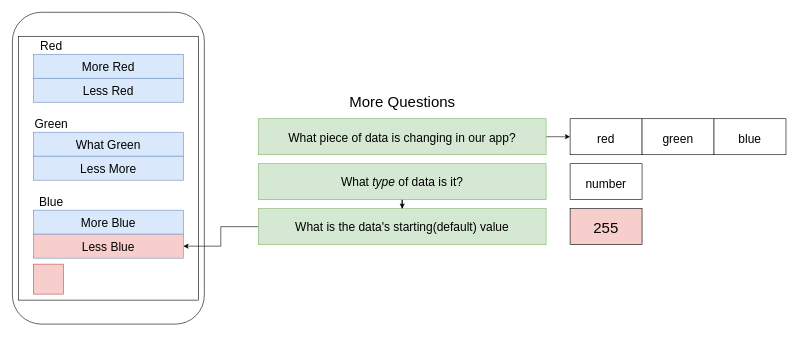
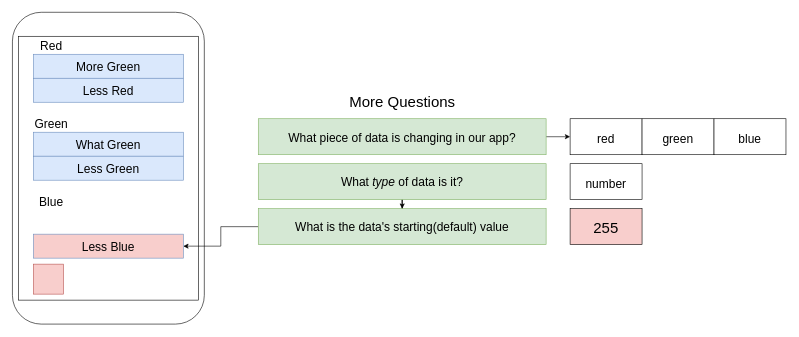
  <mxCell id="0" />
  <mxCell id="1" parent="0" />
  <mxCell id="2" value="" style="rounded=1;whiteSpace=wrap;html=1;" vertex="1" parent="1"><mxGeometry x="20" y="20" width="320" height="520" as="geometry" /></mxCell>
  <mxCell id="3" value="" style="rounded=0;whiteSpace=wrap;html=1;" vertex="1" parent="1"><mxGeometry x="30" y="60" width="300" height="440" as="geometry" /></mxCell>
- <mxCell id="4" value="&lt;font style=&quot;font-size: 20px&quot;&gt;More Red&lt;/font&gt;" style="rounded=0;whiteSpace=wrap;html=1;fillColor=#dae8fc;strokeColor=#6c8ebf;" vertex="1" parent="1"><mxGeometry x="55" y="90" width="250" height="40" as="geometry" /></mxCell>
+ <mxCell id="4" value="&lt;font style=&quot;font-size: 20px&quot;&gt;More Green&lt;/font&gt;" style="rounded=0;whiteSpace=wrap;html=1;fillColor=#dae8fc;strokeColor=#6c8ebf;" vertex="1" parent="1"><mxGeometry x="55" y="90" width="250" height="40" as="geometry" /></mxCell>
  <mxCell id="5" value="&lt;font style=&quot;font-size: 20px&quot;&gt;Less Red&lt;/font&gt;" style="rounded=0;whiteSpace=wrap;html=1;fillColor=#dae8fc;strokeColor=#6c8ebf;" vertex="1" parent="1"><mxGeometry x="55" y="130" width="250" height="40" as="geometry" /></mxCell>
  <mxCell id="6" value="&lt;font style=&quot;font-size: 20px&quot;&gt;What Green&lt;/font&gt;" style="rounded=0;whiteSpace=wrap;html=1;fillColor=#dae8fc;strokeColor=#6c8ebf;" vertex="1" parent="1"><mxGeometry x="55" y="220" width="250" height="40" as="geometry" /></mxCell>
- <mxCell id="7" value="&lt;font style=&quot;font-size: 20px&quot;&gt;Less More&lt;/font&gt;" style="rounded=0;whiteSpace=wrap;html=1;fillColor=#dae8fc;strokeColor=#6c8ebf;" vertex="1" parent="1"><mxGeometry x="55" y="260" width="250" height="40" as="geometry" /></mxCell>
- <mxCell id="8" value="&lt;font style=&quot;font-size: 20px&quot;&gt;More Blue&lt;/font&gt;" style="rounded=0;whiteSpace=wrap;html=1;fillColor=#dae8fc;strokeColor=#6c8ebf;" vertex="1" parent="1"><mxGeometry x="55" y="350" width="250" height="40" as="geometry" /></mxCell>
+ <mxCell id="7" value="&lt;font style=&quot;font-size: 20px&quot;&gt;Less Green&lt;/font&gt;" style="rounded=0;whiteSpace=wrap;html=1;fillColor=#dae8fc;strokeColor=#6c8ebf;" vertex="1" parent="1"><mxGeometry x="55" y="260" width="250" height="40" as="geometry" /></mxCell>
  <mxCell id="9" value="&lt;font style=&quot;font-size: 20px&quot;&gt;Less Blue&lt;/font&gt;" style="rounded=0;whiteSpace=wrap;html=1;fillColor=#f8cecc;strokeColor=#6c8ebf;" vertex="1" parent="1"><mxGeometry x="55" y="390" width="250" height="40" as="geometry" /></mxCell>
  <mxCell id="10" value="Red&lt;span style=&quot;color: rgba(0 , 0 , 0 , 0) ; font-family: monospace ; font-size: 0px&quot;&gt;%3CmxGraphModel%3E%3Croot%3E%3CmxCell%20id%3D%220%22%2F%3E%3CmxCell%20id%3D%221%22%20parent%3D%220%22%2F%3E%3CmxCell%20id%3D%222%22%20value%3D%22%26lt%3Bfont%20style%3D%26quot%3Bfont-size%3A%2020px%26quot%3B%26gt%3BMore%20Red%26lt%3B%2Ffont%26gt%3B%22%20style%3D%22rounded%3D0%3BwhiteSpace%3Dwrap%3Bhtml%3D1%3BfillColor%3D%23dae8fc%3BstrokeColor%3D%236c8ebf%3B%22%20vertex%3D%221%22%20parent%3D%221%22%3E%3CmxGeometry%20x%3D%22235%22%20y%3D%22250%22%20width%3D%22250%22%20height%3D%2240%22%20as%3D%22geometry%22%2F%3E%3C%2FmxCell%3E%3CmxCell%20id%3D%223%22%20value%3D%22%26lt%3Bfont%20style%3D%26quot%3Bfont-size%3A%2020px%26quot%3B%26gt%3BLess%20Red%26lt%3B%2Ffont%26gt%3B%22%20style%3D%22rounded%3D0%3BwhiteSpace%3Dwrap%3Bhtml%3D1%3BfillColor%3D%23dae8fc%3BstrokeColor%3D%236c8ebf%3B%22%20vertex%3D%221%22%20parent%3D%221%22%3E%3CmxGeometry%20x%3D%22235%22%20y%3D%22290%22%20width%3D%22250%22%20height%3D%2240%22%20as%3D%22geometry%22%2F%3E%3C%2FmxCell%3E%3C%2Froot%3E%3C%2FmxGraphModel%3E&lt;/span&gt;" style="text;html=1;strokeColor=none;fillColor=none;align=center;verticalAlign=middle;whiteSpace=wrap;rounded=0;fontSize=20;" vertex="1" parent="1"><mxGeometry x="55" y="60" width="60" height="30" as="geometry" /></mxCell>
  <mxCell id="11" value="Green" style="text;html=1;strokeColor=none;fillColor=none;align=center;verticalAlign=middle;whiteSpace=wrap;rounded=0;fontSize=20;" vertex="1" parent="1"><mxGeometry x="55" y="190" width="60" height="30" as="geometry" /></mxCell>
  <mxCell id="12" value="Blue" style="text;html=1;strokeColor=none;fillColor=none;align=center;verticalAlign=middle;whiteSpace=wrap;rounded=0;fontSize=20;" vertex="1" parent="1"><mxGeometry x="55" y="320" width="60" height="30" as="geometry" /></mxCell>
  <mxCell id="13" value="" style="whiteSpace=wrap;html=1;aspect=fixed;fontSize=20;fillColor=#f8cecc;strokeColor=#b85450;" vertex="1" parent="1"><mxGeometry x="55" y="440" width="50" height="50" as="geometry" /></mxCell>
  <mxCell id="14" value="&lt;font style=&quot;font-size: 25px&quot;&gt;More Questions&lt;/font&gt;" style="text;html=1;align=center;verticalAlign=middle;resizable=0;points=[];autosize=1;strokeColor=none;fillColor=none;fontSize=20;" vertex="1" parent="1"><mxGeometry x="570" y="152.5" width="200" height="30" as="geometry" /></mxCell>
  <mxCell id="15" value="" style="edgeStyle=orthogonalEdgeStyle;rounded=0;orthogonalLoop=1;jettySize=auto;html=1;fontSize=25;" edge="1" parent="1" source="16" target="21"><mxGeometry relative="1" as="geometry" /></mxCell>
  <mxCell id="16" value="What piece of data is changing in our app?" style="rounded=0;whiteSpace=wrap;html=1;fontSize=20;fillColor=#d5e8d4;strokeColor=#82b366;" vertex="1" parent="1"><mxGeometry x="430" y="197.5" width="480" height="60" as="geometry" /></mxCell>
  <mxCell id="17" value="" style="edgeStyle=orthogonalEdgeStyle;rounded=0;orthogonalLoop=1;jettySize=auto;html=1;fontSize=25;" edge="1" parent="1" source="18" target="20"><mxGeometry relative="1" as="geometry" /></mxCell>
  <mxCell id="18" value="What &lt;i&gt;type&lt;/i&gt; of data is it?" style="rounded=0;whiteSpace=wrap;html=1;fontSize=20;fillColor=#d5e8d4;strokeColor=#82b366;" vertex="1" parent="1"><mxGeometry x="430" y="272.5" width="480" height="60" as="geometry" /></mxCell>
  <mxCell id="19" value="" style="edgeStyle=orthogonalEdgeStyle;rounded=0;orthogonalLoop=1;jettySize=auto;html=1;fontSize=25;" edge="1" parent="1" source="20" target="9"><mxGeometry relative="1" as="geometry" /></mxCell>
  <mxCell id="20" value="What is the data's starting(default) value" style="rounded=0;whiteSpace=wrap;html=1;fontSize=20;fillColor=#d5e8d4;strokeColor=#82b366;" vertex="1" parent="1"><mxGeometry x="430" y="347.5" width="480" height="60" as="geometry" /></mxCell>
  <mxCell id="21" value="&lt;font style=&quot;font-size: 20px&quot;&gt;red&lt;/font&gt;&lt;span style=&quot;color: rgba(0 , 0 , 0 , 0) ; font-family: monospace ; font-size: 0px&quot;&gt;%3CmxGraphModel%3E%3Croot%3E%3CmxCell%20id%3D%220%22%2F%3E%3CmxCell%20id%3D%221%22%20parent%3D%220%22%2F%3E%3CmxCell%20id%3D%222%22%20value%3D%22%26lt%3Bfont%20style%3D%26quot%3Bfont-size%3A%2025px%26quot%3B%26gt%3BThree%20Questions%26lt%3B%2Ffont%26gt%3B%22%20style%3D%22text%3Bhtml%3D1%3Balign%3Dcenter%3BverticalAlign%3Dmiddle%3Bresizable%3D0%3Bpoints%3D%5B%5D%3Bautosize%3D1%3BstrokeColor%3Dnone%3BfillColor%3Dnone%3BfontSize%3D20%3B%22%20vertex%3D%221%22%20parent%3D%221%22%3E%3CmxGeometry%20x%3D%22660%22%20y%3D%22195%22%20width%3D%22200%22%20height%3D%2230%22%20as%3D%22geometry%22%2F%3E%3C%2FmxCell%3E%3CmxCell%20id%3D%223%22%20value%3D%22%22%20style%3D%22edgeStyle%3DorthogonalEdgeStyle%3Brounded%3D0%3BorthogonalLoop%3D1%3BjettySize%3Dauto%3Bhtml%3D1%3BfontSize%3D25%3B%22%20edge%3D%221%22%20source%3D%224%22%20target%3D%229%22%20parent%3D%221%22%3E%3CmxGeometry%20relative%3D%221%22%20as%3D%22geometry%22%2F%3E%3C%2FmxCell%3E%3CmxCell%20id%3D%224%22%20value%3D%22What%20piece%20of%20data%20is%20changing%20in%20our%20app%3F%22%20style%3D%22rounded%3D0%3BwhiteSpace%3Dwrap%3Bhtml%3D1%3BfontSize%3D20%3BfillColor%3D%23d5e8d4%3BstrokeColor%3D%2382b366%3B%22%20vertex%3D%221%22%20parent%3D%221%22%3E%3CmxGeometry%20x%3D%22520%22%20y%3D%22240%22%20width%3D%22480%22%20height%3D%2260%22%20as%3D%22geometry%22%2F%3E%3C%2FmxCell%3E%3CmxCell%20id%3D%225%22%20value%3D%22%22%20style%3D%22edgeStyle%3DorthogonalEdgeStyle%3Brounded%3D0%3BorthogonalLoop%3D1%3BjettySize%3Dauto%3Bhtml%3D1%3BfontSize%3D25%3B%22%20edge%3D%221%22%20source%3D%226%22%20target%3D%2210%22%20parent%3D%221%22%3E%3CmxGeometry%20relative%3D%221%22%20as%3D%22geometry%22%2F%3E%3C%2FmxCell%3E%3CmxCell%20id%3D%226%22%20value%3D%22What%20%26lt%3Bi%26gt%3Btype%26lt%3B%2Fi%26gt%3B%20of%20data%20is%20it%3F%22%20style%3D%22rounded%3D0%3BwhiteSpace%3Dwrap%3Bhtml%3D1%3BfontSize%3D20%3BfillColor%3D%23d5e8d4%3BstrokeColor%3D%2382b366%3B%22%20vertex%3D%221%22%20parent%3D%221%22%3E%3CmxGeometry%20x%3D%22520%22%20y%3D%22315%22%20width%3D%22480%22%20height%3D%2260%22%20as%3D%22geometry%22%2F%3E%3C%2FmxCell%3E%3CmxCell%20id%3D%227%22%20value%3D%22%22%20style%3D%22edgeStyle%3DorthogonalEdgeStyle%3Brounded%3D0%3BorthogonalLoop%3D1%3BjettySize%3Dauto%3Bhtml%3D1%3BfontSize%3D25%3B%22%20edge%3D%221%22%20source%3D%228%22%20target%3D%2211%22%20parent%3D%221%22%3E%3CmxGeometry%20relative%3D%221%22%20as%3D%22geometry%22%2F%3E%3C%2FmxCell%3E%3CmxCell%20id%3D%228%22%20value%3D%22What%20is%20the%20data's%20starting(default)%20value%22%20style%3D%22rounded%3D0%3BwhiteSpace%3Dwrap%3Bhtml%3D1%3BfontSize%3D20%3BfillColor%3D%23d5e8d4%3BstrokeColor%3D%2382b366%3B%22%20vertex%3D%221%22%20parent%3D%221%22%3E%3CmxGeometry%20x%3D%22520%22%20y%3D%22390%22%20width%3D%22480%22%20height%3D%2260%22%20as%3D%22geometry%22%2F%3E%3C%2FmxCell%3E%3CmxCell%20id%3D%229%22%20value%3D%22%26lt%3Bfont%20style%3D%26quot%3Bfont-size%3A%2020px%26quot%3B%26gt%3Bcolors%26lt%3B%2Ffont%26gt%3B%22%20style%3D%22rounded%3D0%3BwhiteSpace%3Dwrap%3Bhtml%3D1%3BfontSize%3D25%3B%22%20vertex%3D%221%22%20parent%3D%221%22%3E%3CmxGeometry%20x%3D%221040%22%20y%3D%22240%22%20width%3D%22120%22%20height%3D%2260%22%20as%3D%22geometry%22%2F%3E%3C%2FmxCell%3E%3CmxCell%20id%3D%2210%22%20value%3D%22%26lt%3Bfont%20style%3D%26quot%3Bfont-size%3A%2020px%26quot%3B%26gt%3Barray%20of%20strings%26lt%3B%2Ffont%26gt%3B%22%20style%3D%22rounded%3D0%3BwhiteSpace%3Dwrap%3Bhtml%3D1%3BfontSize%3D25%3B%22%20vertex%3D%221%22%20parent%3D%221%22%3E%3CmxGeometry%20x%3D%221040%22%20y%3D%22315%22%20width%3D%22120%22%20height%3D%2260%22%20as%3D%22geometry%22%2F%3E%3C%2FmxCell%3E%3CmxCell%20id%3D%2211%22%20value%3D%22%5B%20%5D%22%20style%3D%22rounded%3D0%3BwhiteSpace%3Dwrap%3Bhtml%3D1%3BfontSize%3D25%3B%22%20vertex%3D%221%22%20parent%3D%221%22%3E%3CmxGeometry%20x%3D%221040%22%20y%3D%22390%22%20width%3D%22120%22%20height%3D%2260%22%20as%3D%22geometry%22%2F%3E%3C%2FmxCell%3E%3C%2Froot%3E%3C%2FmxGraphModel%3E&lt;/span&gt;" style="rounded=0;whiteSpace=wrap;html=1;fontSize=25;" vertex="1" parent="1"><mxGeometry x="950" y="197.5" width="120" height="60" as="geometry" /></mxCell>
  <mxCell id="22" value="&lt;font style=&quot;font-size: 20px&quot;&gt;number&lt;/font&gt;" style="rounded=0;whiteSpace=wrap;html=1;fontSize=25;" vertex="1" parent="1"><mxGeometry x="950" y="272.5" width="120" height="60" as="geometry" /></mxCell>
  <mxCell id="23" value="255" style="rounded=0;whiteSpace=wrap;html=1;fontSize=25;fillColor=#f8cecc;" vertex="1" parent="1"><mxGeometry x="950" y="347.5" width="120" height="60" as="geometry" /></mxCell>
  <mxCell id="24" value="&lt;span style=&quot;font-size: 20px&quot;&gt;green&lt;/span&gt;" style="rounded=0;whiteSpace=wrap;html=1;fontSize=25;" vertex="1" parent="1"><mxGeometry x="1070" y="197.5" width="120" height="60" as="geometry" /></mxCell>
  <mxCell id="25" value="&lt;span style=&quot;font-size: 20px&quot;&gt;blue&lt;/span&gt;" style="rounded=0;whiteSpace=wrap;html=1;fontSize=25;" vertex="1" parent="1"><mxGeometry x="1190" y="197.5" width="120" height="60" as="geometry" /></mxCell>
